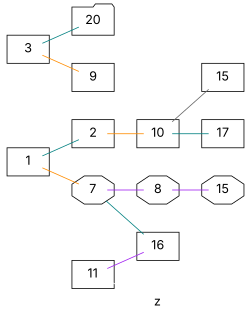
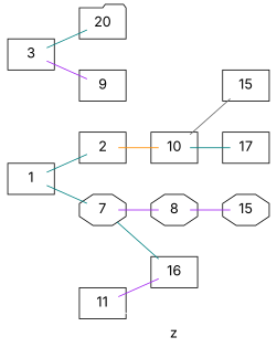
  graph {
    fontname=Inter
    nodesep=0.5
    rankdir=LR
    ranksep=0.4
    node [fixedsize=shape fontname=Inter fontsize=16 shape=box]
    edge [color=teal fontname=Inter]
    n1 [label=1]
    n2 [label=2]
    n3 [label=7 shape=octagon]
    n4 [label=10]
    n5 [label=8 shape=octagon]
    n6 [label=16]
    n7 [label=15]
    n8 [label=17]
    n9 [label=3]
    n10 [label=20 shape=folder]
    n11 [label=9]
    n12 [label=15 shape=octagon]
    n13 [label=11]
    z [color=white shape=folder]
    n1 -- n2
-   n1 -- n3 [color=darkorange]
+   n1 -- n3
    n2 -- n4 [color=darkorange]
    n3 -- n5 [color=purple]
    n3 -- n6
    n4 -- n7 [color=gray40]
    n4 -- n8
    n5 -- n12 [color=purple]
    n9 -- n10
-   n9 -- n11 [color=darkorange]
+   n9 -- n11 [color=purple]
    n13 -- n6 [color=purple]
    n13 -- z [color=white]
  }
